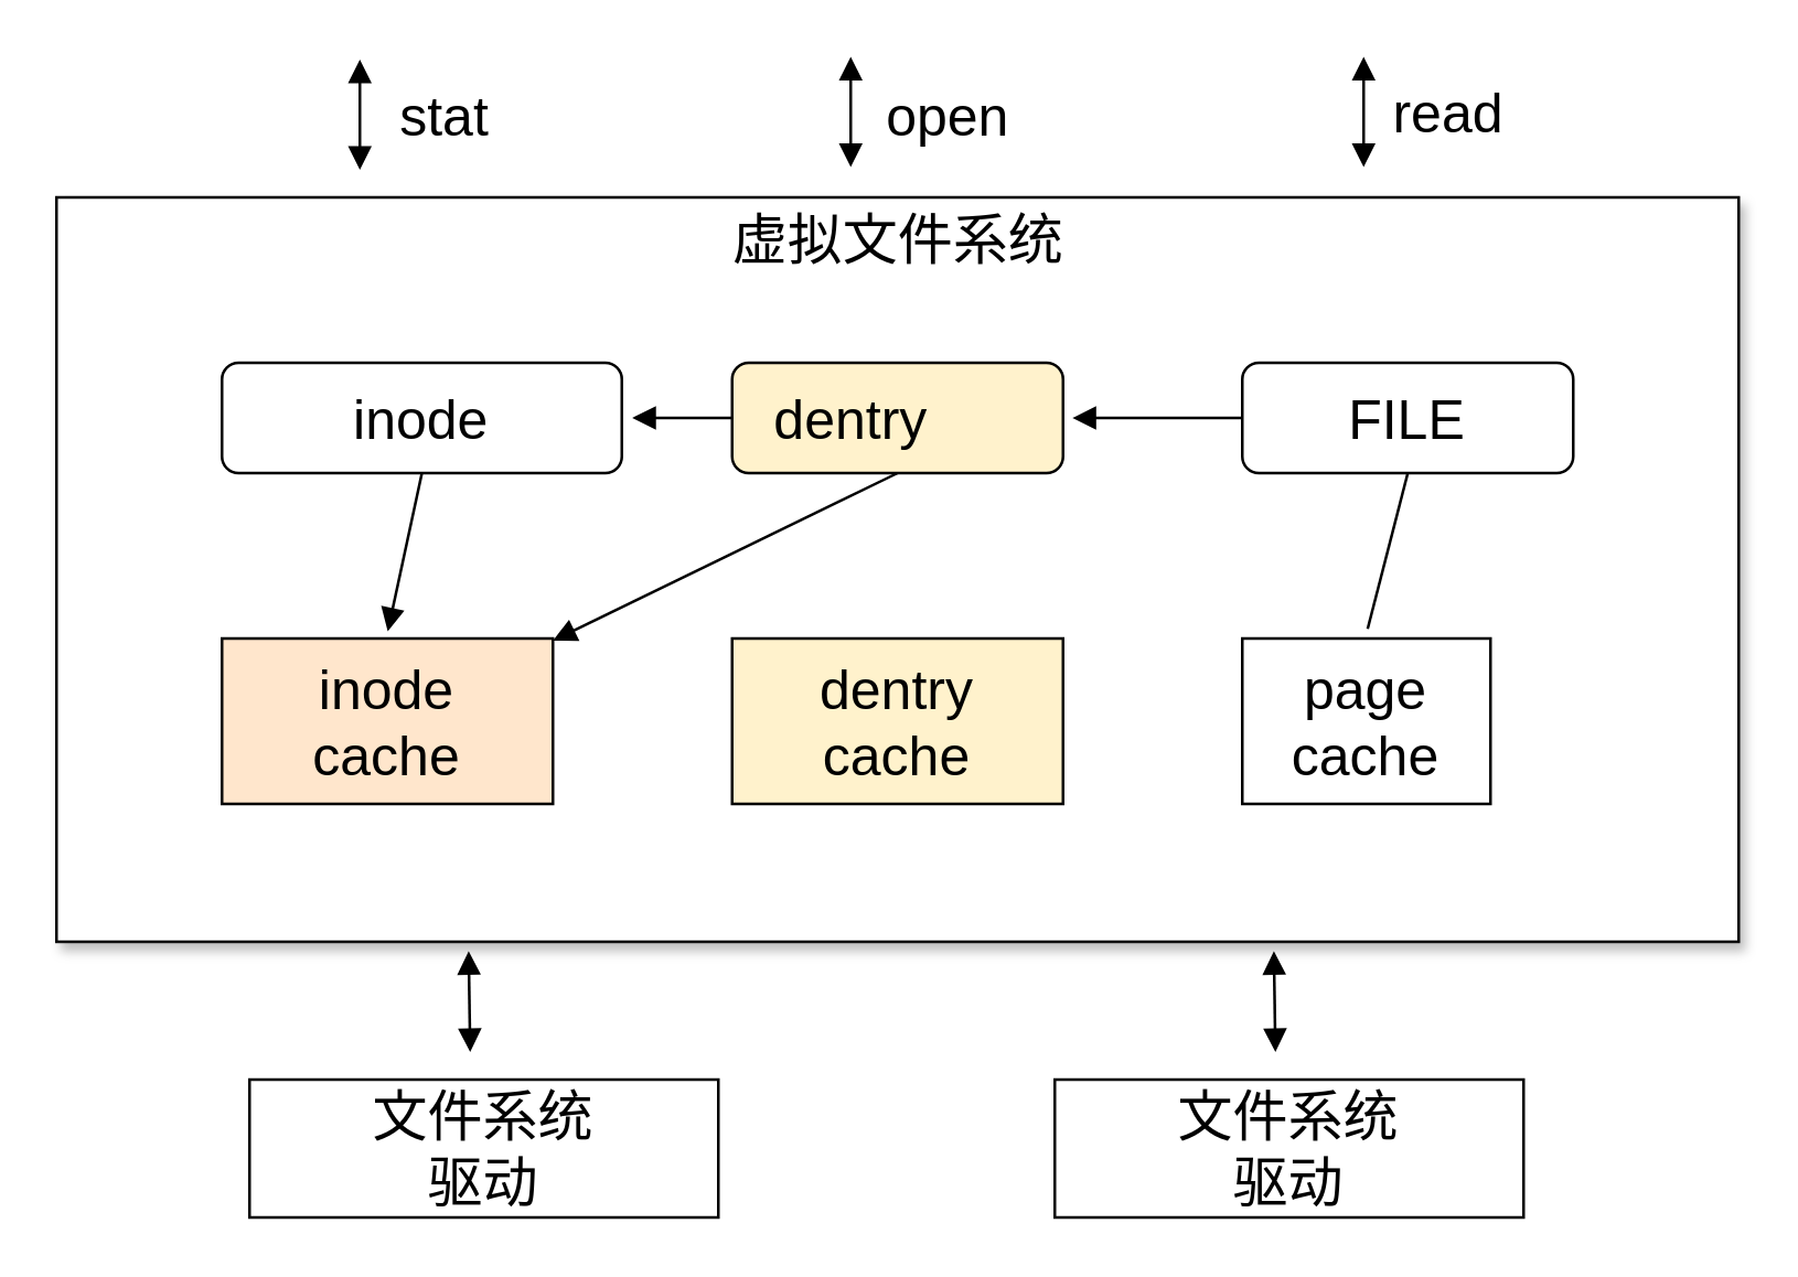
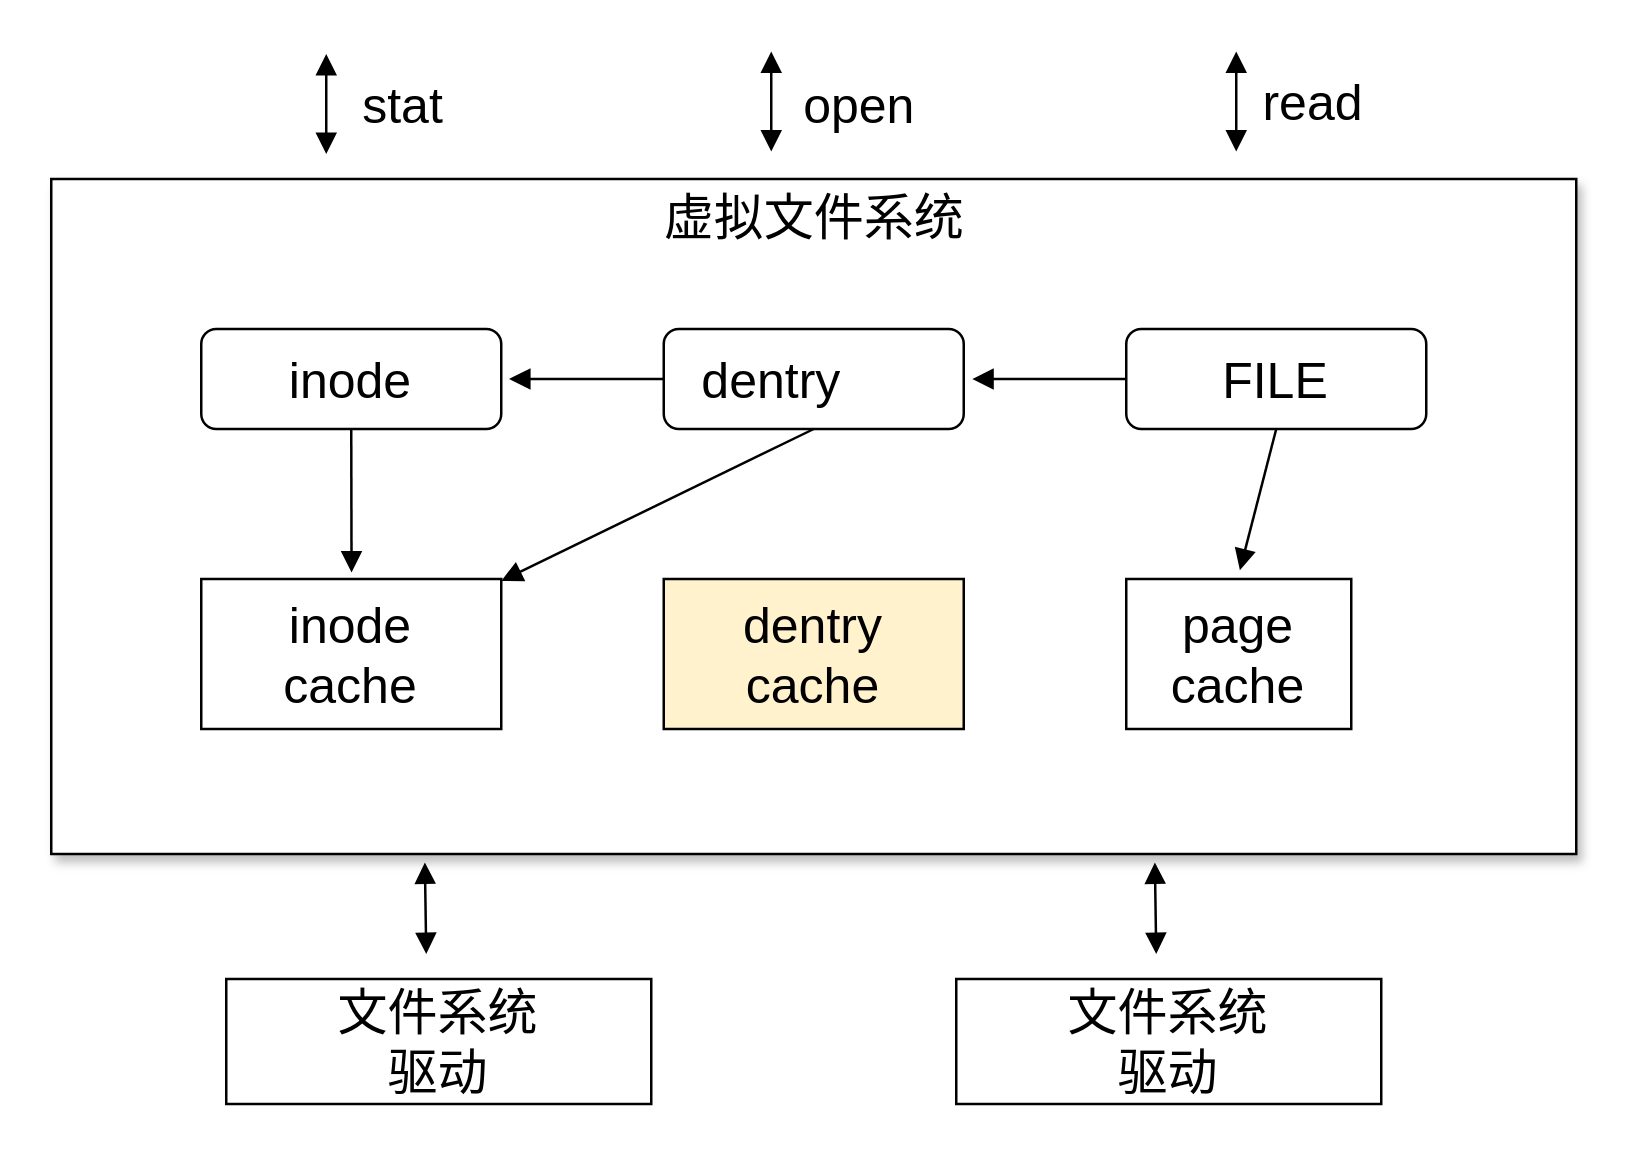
  <mxCell id="0" />
  <mxCell id="1" parent="0" />
  <mxCell id="2" value="" style="rounded=0;whiteSpace=wrap;html=1;shadow=1;" vertex="1" parent="1"><mxGeometry x="20" y="71" width="610" height="270" as="geometry" /></mxCell>
  <mxCell id="3" value="虚拟文件系统" style="text;html=1;strokeColor=none;fillColor=none;align=center;verticalAlign=middle;whiteSpace=wrap;rounded=0;fontSize=20;" vertex="1" parent="1"><mxGeometry x="257.5" y="71" width="135" height="30" as="geometry" /></mxCell>
- <mxCell id="4" style="edgeStyle=none;html=1;exitX=0.5;exitY=1;exitDx=0;exitDy=0;entryX=0.505;entryY=-0.058;entryDx=0;entryDy=0;entryPerimeter=0;fontSize=20;endArrow=none;endFill=1;" edge="1" parent="1" source="6" target="12"><mxGeometry relative="1" as="geometry" /></mxCell>
+ <mxCell id="4" style="edgeStyle=none;html=1;exitX=0.5;exitY=1;exitDx=0;exitDy=0;entryX=0.505;entryY=-0.058;entryDx=0;entryDy=0;entryPerimeter=0;fontSize=20;endArrow=block;endFill=1;" edge="1" parent="1" source="6" target="12"><mxGeometry relative="1" as="geometry" /></mxCell>
  <mxCell id="5" style="edgeStyle=none;html=1;exitX=0;exitY=0.5;exitDx=0;exitDy=0;entryX=1.02;entryY=0.5;entryDx=0;entryDy=0;fontSize=20;entryPerimeter=0;endArrow=block;endFill=1;" edge="1" parent="1" source="6"><mxGeometry relative="1" as="geometry"><mxPoint x="452" y="151" as="sourcePoint" /><mxPoint x="388.4" y="151" as="targetPoint" /></mxGeometry></mxCell>
  <mxCell id="6" value="FILE" style="rounded=1;whiteSpace=wrap;html=1;fontSize=20;" vertex="1" parent="1"><mxGeometry x="450" y="131" width="120" height="40" as="geometry" /></mxCell>
  <mxCell id="7" style="edgeStyle=none;html=1;exitX=0.5;exitY=1;exitDx=0;exitDy=0;fontSize=20;endArrow=block;endFill=1;" edge="1" parent="1" source="9" target="14"><mxGeometry relative="1" as="geometry" /></mxCell>
  <mxCell id="8" style="edgeStyle=none;html=1;entryX=1.026;entryY=0.499;entryDx=0;entryDy=0;entryPerimeter=0;fontSize=20;endArrow=block;endFill=1;" edge="1" parent="1" source="9" target="11"><mxGeometry relative="1" as="geometry" /></mxCell>
- <mxCell id="9" value="dentry&lt;span style=&quot;white-space: pre;&quot;&gt;&#09;&lt;/span&gt;" style="rounded=1;whiteSpace=wrap;html=1;fontSize=20;fillColor=#fff2cc;" vertex="1" parent="1"><mxGeometry x="265" y="131" width="120" height="40" as="geometry" /></mxCell>
+ <mxCell id="9" value="dentry&lt;span style=&quot;white-space: pre;&quot;&gt;&#09;&lt;/span&gt;" style="rounded=1;whiteSpace=wrap;html=1;fontSize=20;" vertex="1" parent="1"><mxGeometry x="265" y="131" width="120" height="40" as="geometry" /></mxCell>
  <mxCell id="10" style="edgeStyle=none;html=1;exitX=0.5;exitY=1;exitDx=0;exitDy=0;entryX=0.501;entryY=-0.043;entryDx=0;entryDy=0;entryPerimeter=0;fontSize=20;endArrow=block;endFill=1;" edge="1" parent="1" source="11" target="14"><mxGeometry relative="1" as="geometry" /></mxCell>
- <mxCell id="11" value="inode" style="rounded=1;whiteSpace=wrap;html=1;fontSize=20;" vertex="1" parent="1"><mxGeometry x="80" y="131" width="145" height="40" as="geometry" /></mxCell>
+ <mxCell id="11" value="inode" style="rounded=1;whiteSpace=wrap;html=1;fontSize=20;" vertex="1" parent="1"><mxGeometry x="80" y="131" width="120" height="40" as="geometry" /></mxCell>
  <mxCell id="12" value="page&lt;br&gt;cache" style="rounded=0;whiteSpace=wrap;html=1;fontSize=20;" vertex="1" parent="1"><mxGeometry x="450" y="231" width="90" height="60" as="geometry" /></mxCell>
  <mxCell id="13" value="dentry&lt;br&gt;cache" style="rounded=0;whiteSpace=wrap;html=1;fontSize=20;fillColor=#fff2cc;" vertex="1" parent="1"><mxGeometry x="265" y="231" width="120" height="60" as="geometry" /></mxCell>
- <mxCell id="14" value="inode&lt;br&gt;cache" style="rounded=0;whiteSpace=wrap;html=1;fontSize=20;fillColor=#ffe6cc;" vertex="1" parent="1"><mxGeometry x="80" y="231" width="120" height="60" as="geometry" /></mxCell>
+ <mxCell id="14" value="inode&lt;br&gt;cache" style="rounded=0;whiteSpace=wrap;html=1;fontSize=20;" vertex="1" parent="1"><mxGeometry x="80" y="231" width="120" height="60" as="geometry" /></mxCell>
  <mxCell id="15" value="" style="endArrow=block;startArrow=block;html=1;fontSize=20;startFill=1;endFill=1;labelPosition=right;verticalLabelPosition=middle;align=left;verticalAlign=middle;" edge="1" parent="1"><mxGeometry width="50" height="50" relative="1" as="geometry"><mxPoint x="130" y="61" as="sourcePoint" /><mxPoint x="130" y="21" as="targetPoint" /></mxGeometry></mxCell>
  <mxCell id="16" value="stat" style="text;html=1;strokeColor=none;fillColor=none;align=center;verticalAlign=middle;whiteSpace=wrap;rounded=0;fontSize=20;" vertex="1" parent="1"><mxGeometry x="131" y="26" width="60" height="30" as="geometry" /></mxCell>
  <mxCell id="17" value="" style="endArrow=block;startArrow=block;html=1;fontSize=20;startFill=1;endFill=1;labelPosition=right;verticalLabelPosition=middle;align=left;verticalAlign=middle;" edge="1" parent="1"><mxGeometry width="50" height="50" relative="1" as="geometry"><mxPoint x="308" y="60" as="sourcePoint" /><mxPoint x="308" y="20" as="targetPoint" /></mxGeometry></mxCell>
  <mxCell id="18" value="open" style="text;html=1;align=center;verticalAlign=middle;resizable=0;points=[];autosize=1;strokeColor=none;fillColor=none;fontSize=20;" vertex="1" parent="1"><mxGeometry x="308" y="21" width="70" height="40" as="geometry" /></mxCell>
  <mxCell id="19" value="" style="endArrow=block;startArrow=block;html=1;fontSize=20;startFill=1;endFill=1;labelPosition=right;verticalLabelPosition=middle;align=left;verticalAlign=middle;" edge="1" parent="1"><mxGeometry width="50" height="50" relative="1" as="geometry"><mxPoint x="494" y="60" as="sourcePoint" /><mxPoint x="494" y="20" as="targetPoint" /></mxGeometry></mxCell>
  <mxCell id="20" value="read" style="text;html=1;strokeColor=none;fillColor=none;align=center;verticalAlign=middle;whiteSpace=wrap;rounded=0;fontSize=20;" vertex="1" parent="1"><mxGeometry x="495" y="25" width="60" height="30" as="geometry" /></mxCell>
  <mxCell id="21" value="文件系统&lt;br&gt;驱动" style="rounded=0;whiteSpace=wrap;html=1;fontSize=20;" vertex="1" parent="1"><mxGeometry x="90" y="391" width="170" height="50" as="geometry" /></mxCell>
  <mxCell id="22" value="" style="endArrow=block;startArrow=block;html=1;fontSize=20;entryX=0.245;entryY=0.994;entryDx=0;entryDy=0;entryPerimeter=0;endFill=1;startFill=1;" edge="1" parent="1"><mxGeometry width="50" height="50" relative="1" as="geometry"><mxPoint x="170" y="381" as="sourcePoint" /><mxPoint x="169.45" y="344.38" as="targetPoint" /></mxGeometry></mxCell>
  <mxCell id="23" value="文件系统&lt;br&gt;驱动" style="rounded=0;whiteSpace=wrap;html=1;fontSize=20;" vertex="1" parent="1"><mxGeometry x="382" y="391" width="170" height="50" as="geometry" /></mxCell>
  <mxCell id="24" value="" style="endArrow=block;startArrow=block;html=1;fontSize=20;entryX=0.245;entryY=0.994;entryDx=0;entryDy=0;entryPerimeter=0;endFill=1;startFill=1;" edge="1" parent="1"><mxGeometry width="50" height="50" relative="1" as="geometry"><mxPoint x="462" y="381" as="sourcePoint" /><mxPoint x="461.45" y="344.38" as="targetPoint" /></mxGeometry></mxCell>
